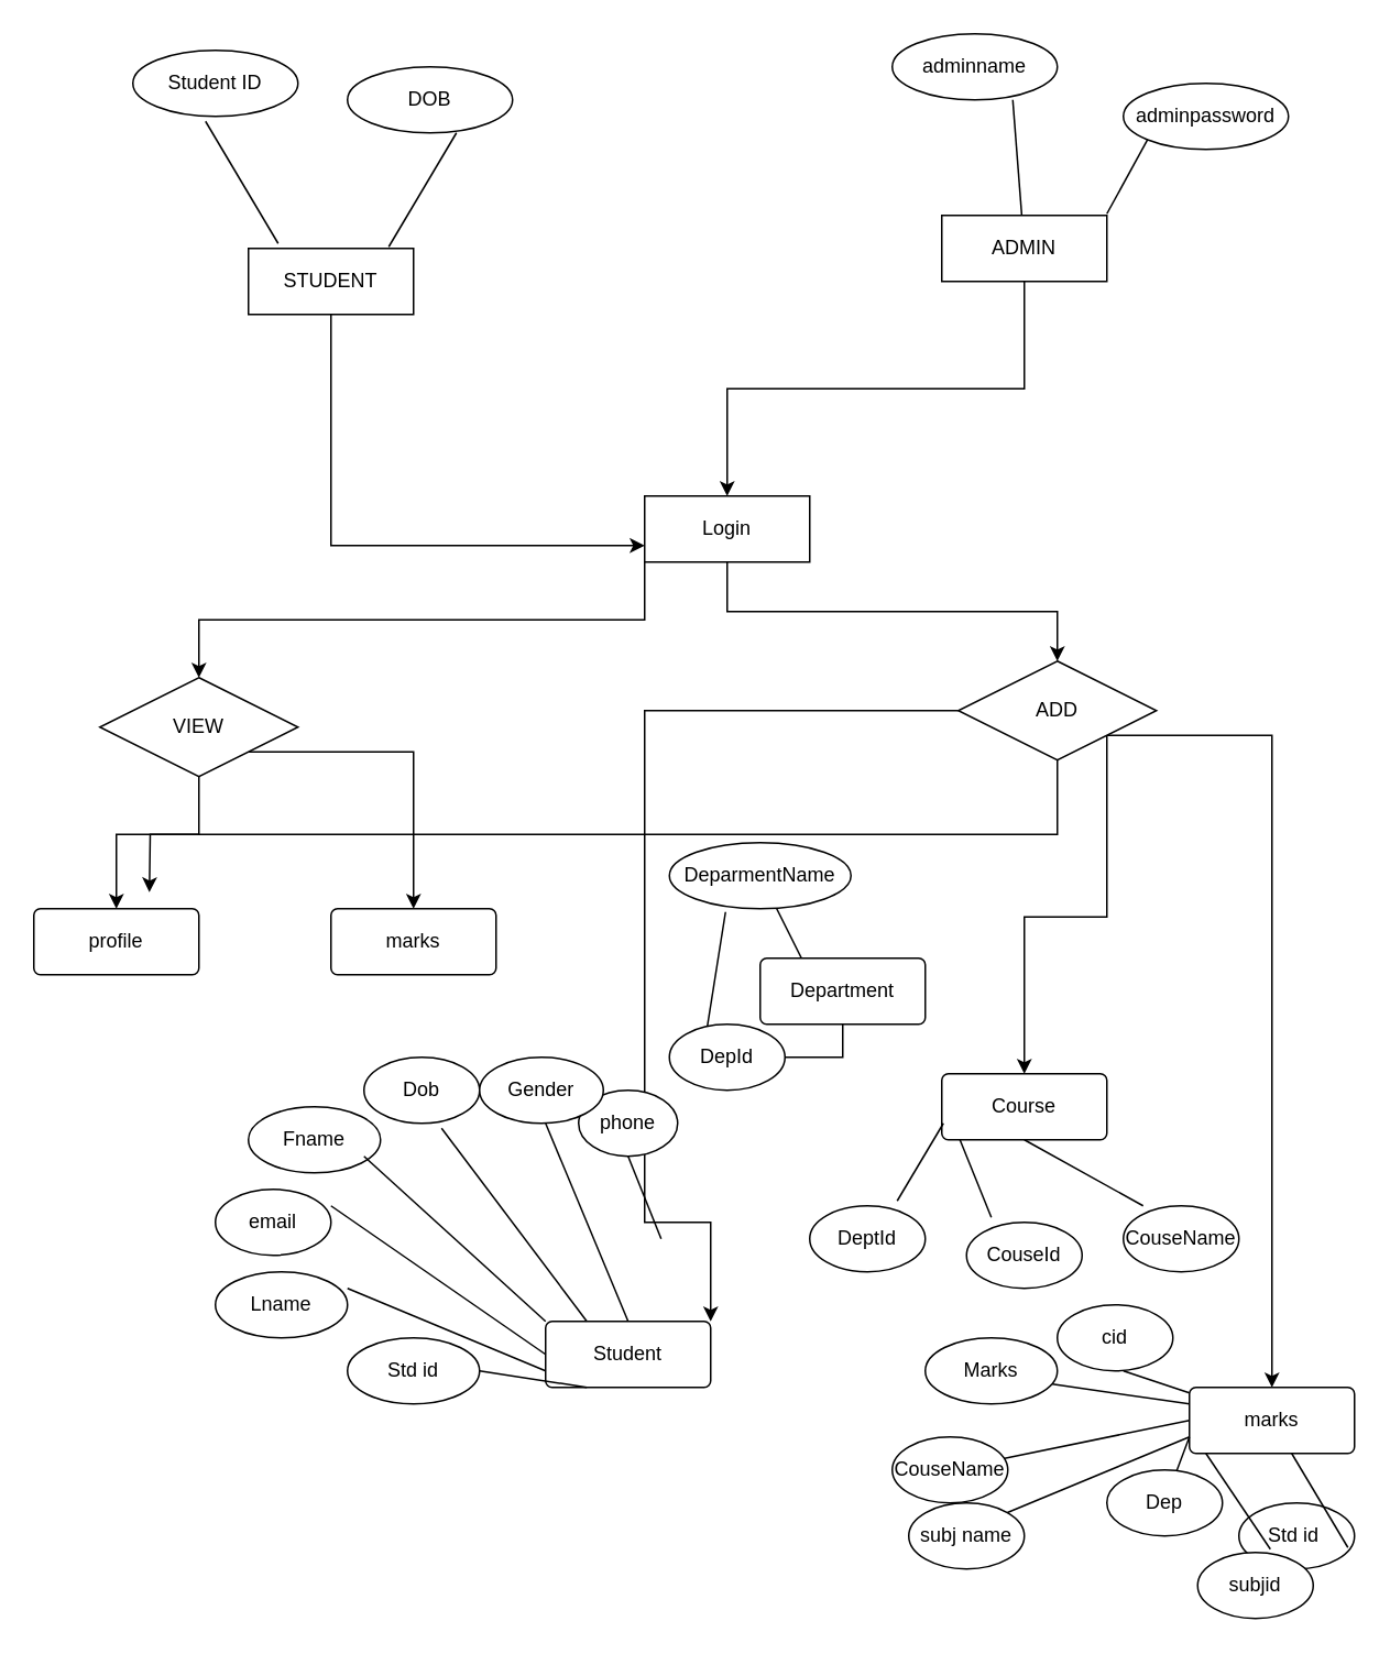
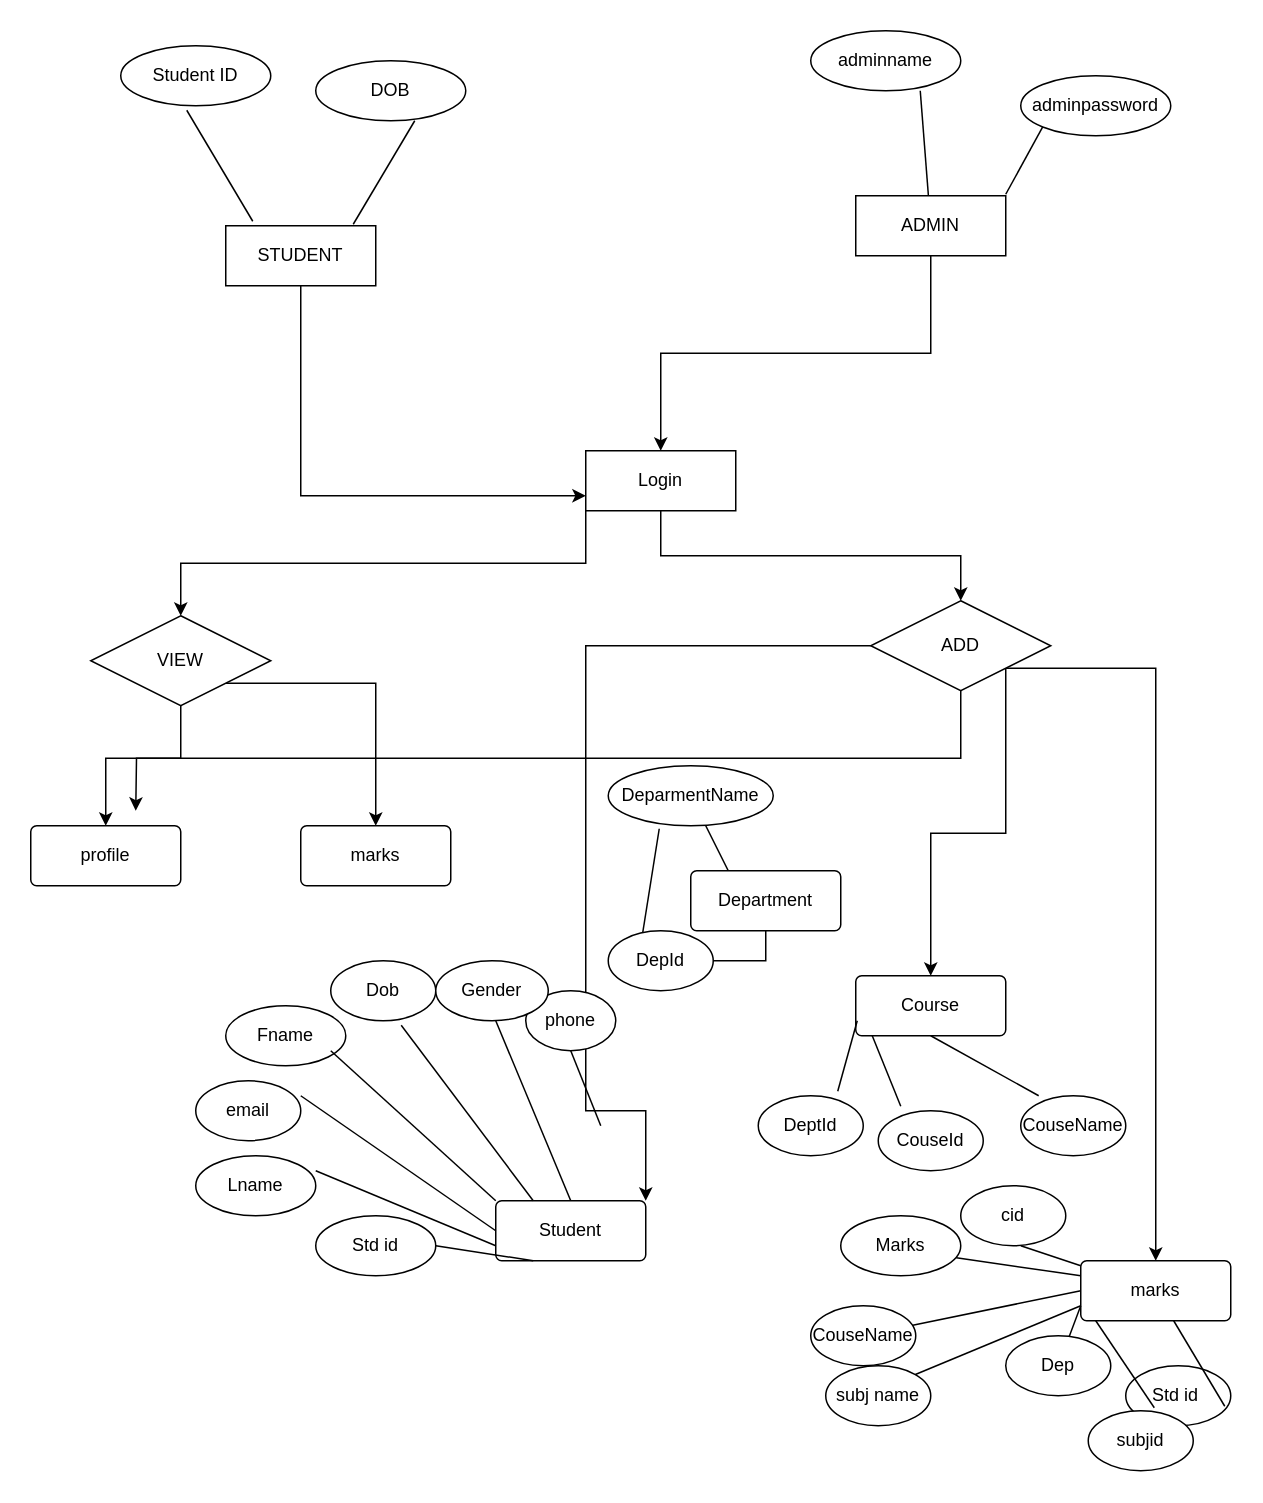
  <mxCell id="0" />
  <mxCell id="1" parent="0" />
  <mxCell id="2" style="edgeStyle=orthogonalEdgeStyle;rounded=0;orthogonalLoop=1;jettySize=auto;html=1;exitX=0.5;exitY=1;exitDx=0;exitDy=0;entryX=0;entryY=0.75;entryDx=0;entryDy=0;" edge="1" parent="1" source="3" target="10"><mxGeometry relative="1" as="geometry"><mxPoint x="380" y="330" as="targetPoint" /></mxGeometry></mxCell>
  <mxCell id="3" value="STUDENT" style="whiteSpace=wrap;html=1;align=center;" vertex="1" parent="1"><mxGeometry x="150" y="150" width="100" height="40" as="geometry" /></mxCell>
  <mxCell id="4" style="edgeStyle=orthogonalEdgeStyle;rounded=0;orthogonalLoop=1;jettySize=auto;html=1;exitX=0.5;exitY=1;exitDx=0;exitDy=0;entryX=0.5;entryY=0;entryDx=0;entryDy=0;" edge="1" parent="1" source="5" target="10"><mxGeometry relative="1" as="geometry" /></mxCell>
  <mxCell id="5" value="ADMIN" style="whiteSpace=wrap;html=1;align=center;" vertex="1" parent="1"><mxGeometry x="570" y="130" width="100" height="40" as="geometry" /></mxCell>
  <mxCell id="6" value="adminname" style="ellipse;whiteSpace=wrap;html=1;align=center;" vertex="1" parent="1"><mxGeometry x="540" y="20" width="100" height="40" as="geometry" /></mxCell>
  <mxCell id="7" value="adminpassword" style="ellipse;whiteSpace=wrap;html=1;align=center;" vertex="1" parent="1"><mxGeometry x="680" y="50" width="100" height="40" as="geometry" /></mxCell>
  <mxCell id="8" style="edgeStyle=orthogonalEdgeStyle;rounded=0;orthogonalLoop=1;jettySize=auto;html=1;exitX=0.5;exitY=1;exitDx=0;exitDy=0;" edge="1" parent="1" source="10" target="18"><mxGeometry relative="1" as="geometry" /></mxCell>
  <mxCell id="9" style="edgeStyle=orthogonalEdgeStyle;rounded=0;orthogonalLoop=1;jettySize=auto;html=1;exitX=0;exitY=1;exitDx=0;exitDy=0;" edge="1" parent="1" source="10" target="28"><mxGeometry relative="1" as="geometry" /></mxCell>
  <mxCell id="10" value="Login" style="whiteSpace=wrap;html=1;align=center;" vertex="1" parent="1"><mxGeometry x="390" y="300" width="100" height="40" as="geometry" /></mxCell>
  <mxCell id="11" value="Student" style="rounded=1;arcSize=10;whiteSpace=wrap;html=1;align=center;" vertex="1" parent="1"><mxGeometry x="330" y="800" width="100" height="40" as="geometry" /></mxCell>
  <mxCell id="12" value="Course" style="rounded=1;arcSize=10;whiteSpace=wrap;html=1;align=center;" vertex="1" parent="1"><mxGeometry x="570" y="650" width="100" height="40" as="geometry" /></mxCell>
  <mxCell id="13" value="" style="edgeStyle=orthogonalEdgeStyle;rounded=0;orthogonalLoop=1;jettySize=auto;html=1;" edge="1" parent="1" source="14" target="47"><mxGeometry relative="1" as="geometry" /></mxCell>
  <mxCell id="14" value="Department" style="rounded=1;arcSize=10;whiteSpace=wrap;html=1;align=center;" vertex="1" parent="1"><mxGeometry x="460" y="580" width="100" height="40" as="geometry" /></mxCell>
  <mxCell id="15" style="edgeStyle=orthogonalEdgeStyle;rounded=0;orthogonalLoop=1;jettySize=auto;html=1;exitX=0;exitY=0.5;exitDx=0;exitDy=0;entryX=1;entryY=0;entryDx=0;entryDy=0;" edge="1" parent="1" source="18" target="11"><mxGeometry relative="1" as="geometry"><Array as="points"><mxPoint x="390" y="430" /><mxPoint x="390" y="740" /><mxPoint x="430" y="740" /></Array></mxGeometry></mxCell>
  <mxCell id="16" style="edgeStyle=orthogonalEdgeStyle;rounded=0;orthogonalLoop=1;jettySize=auto;html=1;exitX=1;exitY=1;exitDx=0;exitDy=0;entryX=0.5;entryY=0;entryDx=0;entryDy=0;" edge="1" parent="1" source="18" target="12"><mxGeometry relative="1" as="geometry" /></mxCell>
  <mxCell id="17" style="edgeStyle=orthogonalEdgeStyle;rounded=0;orthogonalLoop=1;jettySize=auto;html=1;exitX=1;exitY=1;exitDx=0;exitDy=0;" edge="1" parent="1" source="18" target="31"><mxGeometry relative="1" as="geometry" /></mxCell>
  <mxCell id="18" value="ADD" style="shape=rhombus;perimeter=rhombusPerimeter;whiteSpace=wrap;html=1;align=center;" vertex="1" parent="1"><mxGeometry x="580" y="400" width="120" height="60" as="geometry" /></mxCell>
  <mxCell id="19" style="edgeStyle=orthogonalEdgeStyle;rounded=0;orthogonalLoop=1;jettySize=auto;html=1;exitX=0.5;exitY=1;exitDx=0;exitDy=0;" edge="1" parent="1" source="18" target="29"><mxGeometry relative="1" as="geometry" /></mxCell>
  <mxCell id="20" value="" style="endArrow=none;html=1;rounded=0;entryX=0.73;entryY=1;entryDx=0;entryDy=0;entryPerimeter=0;" edge="1" parent="1" source="5" target="6"><mxGeometry relative="1" as="geometry"><mxPoint x="470" y="60" as="sourcePoint" /><mxPoint x="630" y="60" as="targetPoint" /></mxGeometry></mxCell>
  <mxCell id="21" value="" style="endArrow=none;html=1;rounded=0;entryX=0;entryY=1;entryDx=0;entryDy=0;" edge="1" parent="1" target="7"><mxGeometry relative="1" as="geometry"><mxPoint x="670" y="129" as="sourcePoint" /><mxPoint x="830" y="129" as="targetPoint" /></mxGeometry></mxCell>
  <mxCell id="22" value="Student ID" style="ellipse;whiteSpace=wrap;html=1;align=center;" vertex="1" parent="1"><mxGeometry x="80" y="30" width="100" height="40" as="geometry" /></mxCell>
  <mxCell id="23" value="DOB" style="ellipse;whiteSpace=wrap;html=1;align=center;" vertex="1" parent="1"><mxGeometry x="210" y="40" width="100" height="40" as="geometry" /></mxCell>
  <mxCell id="24" value="" style="endArrow=none;html=1;rounded=0;exitX=0.44;exitY=1.075;exitDx=0;exitDy=0;exitPerimeter=0;entryX=0.18;entryY=-0.075;entryDx=0;entryDy=0;entryPerimeter=0;" edge="1" parent="1" source="22" target="3"><mxGeometry relative="1" as="geometry"><mxPoint x="50" y="110" as="sourcePoint" /><mxPoint x="210" y="110" as="targetPoint" /></mxGeometry></mxCell>
  <mxCell id="25" value="" style="endArrow=none;html=1;rounded=0;entryX=0.66;entryY=1;entryDx=0;entryDy=0;entryPerimeter=0;exitX=0.85;exitY=-0.025;exitDx=0;exitDy=0;exitPerimeter=0;" edge="1" parent="1" source="3" target="23"><mxGeometry relative="1" as="geometry"><mxPoint x="190" y="120" as="sourcePoint" /><mxPoint x="350" y="120" as="targetPoint" /></mxGeometry></mxCell>
  <mxCell id="26" style="edgeStyle=orthogonalEdgeStyle;rounded=0;orthogonalLoop=1;jettySize=auto;html=1;exitX=0.5;exitY=1;exitDx=0;exitDy=0;" edge="1" parent="1" source="28"><mxGeometry relative="1" as="geometry"><mxPoint x="90" y="540" as="targetPoint" /></mxGeometry></mxCell>
  <mxCell id="27" style="edgeStyle=orthogonalEdgeStyle;rounded=0;orthogonalLoop=1;jettySize=auto;html=1;exitX=1;exitY=1;exitDx=0;exitDy=0;entryX=0.5;entryY=0;entryDx=0;entryDy=0;" edge="1" parent="1" source="28" target="30"><mxGeometry relative="1" as="geometry" /></mxCell>
  <mxCell id="28" value="VIEW" style="shape=rhombus;perimeter=rhombusPerimeter;whiteSpace=wrap;html=1;align=center;" vertex="1" parent="1"><mxGeometry x="60" y="410" width="120" height="60" as="geometry" /></mxCell>
  <mxCell id="29" value="profile" style="rounded=1;arcSize=10;whiteSpace=wrap;html=1;align=center;" vertex="1" parent="1"><mxGeometry x="20" y="550" width="100" height="40" as="geometry" /></mxCell>
  <mxCell id="30" value="marks" style="rounded=1;arcSize=10;whiteSpace=wrap;html=1;align=center;" vertex="1" parent="1"><mxGeometry x="200" y="550" width="100" height="40" as="geometry" /></mxCell>
  <mxCell id="31" value="marks" style="rounded=1;arcSize=10;whiteSpace=wrap;html=1;align=center;" vertex="1" parent="1"><mxGeometry x="720" y="840" width="100" height="40" as="geometry" /></mxCell>
  <mxCell id="32" value="Fname" style="ellipse;whiteSpace=wrap;html=1;align=center;" vertex="1" parent="1"><mxGeometry x="150" y="670" width="80" height="40" as="geometry" /></mxCell>
  <mxCell id="33" value="Lname" style="ellipse;whiteSpace=wrap;html=1;align=center;" vertex="1" parent="1"><mxGeometry x="130" y="770" width="80" height="40" as="geometry" /></mxCell>
  <mxCell id="34" value="email" style="ellipse;whiteSpace=wrap;html=1;align=center;" vertex="1" parent="1"><mxGeometry x="130" y="720" width="70" height="40" as="geometry" /></mxCell>
  <mxCell id="35" value="phone" style="ellipse;whiteSpace=wrap;html=1;align=center;" vertex="1" parent="1"><mxGeometry x="350" y="660" width="60" height="40" as="geometry" /></mxCell>
  <mxCell id="36" value="Std id" style="ellipse;whiteSpace=wrap;html=1;align=center;" vertex="1" parent="1"><mxGeometry x="210" y="810" width="80" height="40" as="geometry" /></mxCell>
  <mxCell id="37" value="Dob" style="ellipse;whiteSpace=wrap;html=1;align=center;" vertex="1" parent="1"><mxGeometry x="220" y="640" width="70" height="40" as="geometry" /></mxCell>
  <mxCell id="38" value="Gender" style="ellipse;whiteSpace=wrap;html=1;align=center;" vertex="1" parent="1"><mxGeometry x="290" y="640" width="75" height="40" as="geometry" /></mxCell>
  <mxCell id="39" value="" style="endArrow=none;html=1;rounded=0;entryX=0.5;entryY=0;entryDx=0;entryDy=0;" edge="1" parent="1" target="11"><mxGeometry relative="1" as="geometry"><mxPoint x="330" y="680" as="sourcePoint" /><mxPoint x="490" y="680" as="targetPoint" /></mxGeometry></mxCell>
  <mxCell id="40" value="" style="endArrow=none;html=1;rounded=0;entryX=0.25;entryY=0;entryDx=0;entryDy=0;exitX=0.671;exitY=1.075;exitDx=0;exitDy=0;exitPerimeter=0;" edge="1" parent="1" source="37" target="11"><mxGeometry relative="1" as="geometry"><mxPoint x="340" y="690" as="sourcePoint" /><mxPoint x="360" y="750" as="targetPoint" /></mxGeometry></mxCell>
  <mxCell id="41" value="" style="endArrow=none;html=1;rounded=0;entryX=0;entryY=0;entryDx=0;entryDy=0;" edge="1" parent="1" target="11"><mxGeometry relative="1" as="geometry"><mxPoint x="220" y="700" as="sourcePoint" /><mxPoint x="240" y="760" as="targetPoint" /></mxGeometry></mxCell>
  <mxCell id="42" value="" style="endArrow=none;html=1;rounded=0;entryX=0;entryY=0.5;entryDx=0;entryDy=0;" edge="1" parent="1" target="11"><mxGeometry relative="1" as="geometry"><mxPoint x="200" y="730" as="sourcePoint" /><mxPoint x="290" y="760" as="targetPoint" /></mxGeometry></mxCell>
  <mxCell id="43" value="" style="endArrow=none;html=1;rounded=0;entryX=0;entryY=0.75;entryDx=0;entryDy=0;" edge="1" parent="1" target="11"><mxGeometry relative="1" as="geometry"><mxPoint x="210" y="780" as="sourcePoint" /><mxPoint x="290" y="770" as="targetPoint" /></mxGeometry></mxCell>
  <mxCell id="44" value="" style="endArrow=none;html=1;rounded=0;entryX=0.25;entryY=1;entryDx=0;entryDy=0;exitX=1;exitY=0.5;exitDx=0;exitDy=0;" edge="1" parent="1" source="36" target="11"><mxGeometry relative="1" as="geometry"><mxPoint x="380" y="730" as="sourcePoint" /><mxPoint x="400" y="790" as="targetPoint" /></mxGeometry></mxCell>
  <mxCell id="45" value="" style="endArrow=none;html=1;rounded=0;exitX=0.5;exitY=1;exitDx=0;exitDy=0;" edge="1" parent="1" source="35"><mxGeometry relative="1" as="geometry"><mxPoint x="390" y="740" as="sourcePoint" /><mxPoint x="400" y="750" as="targetPoint" /></mxGeometry></mxCell>
  <mxCell id="46" value="DeparmentName" style="ellipse;whiteSpace=wrap;html=1;align=center;" vertex="1" parent="1"><mxGeometry x="405" y="510" width="110" height="40" as="geometry" /></mxCell>
  <mxCell id="47" value="DepId" style="ellipse;whiteSpace=wrap;html=1;align=center;" vertex="1" parent="1"><mxGeometry x="405" y="620" width="70" height="40" as="geometry" /></mxCell>
  <mxCell id="48" value="" style="endArrow=none;html=1;rounded=0;entryX=0.25;entryY=0;entryDx=0;entryDy=0;" edge="1" parent="1" source="46" target="14"><mxGeometry relative="1" as="geometry"><mxPoint x="410" y="580" as="sourcePoint" /><mxPoint x="498" y="647" as="targetPoint" /></mxGeometry></mxCell>
  <mxCell id="49" value="" style="endArrow=none;html=1;rounded=0;entryX=0.329;entryY=0.025;entryDx=0;entryDy=0;exitX=0.309;exitY=1.05;exitDx=0;exitDy=0;exitPerimeter=0;entryPerimeter=0;" edge="1" parent="1" source="46" target="47"><mxGeometry relative="1" as="geometry"><mxPoint x="480" y="560" as="sourcePoint" /><mxPoint x="495" y="590" as="targetPoint" /></mxGeometry></mxCell>
- <mxCell id="50" value="DeptId" style="ellipse;whiteSpace=wrap;html=1;align=center;" vertex="1" parent="1"><mxGeometry x="490" y="730" width="70" height="40" as="geometry" /></mxCell>
+ <mxCell id="50" value="DeptId" style="ellipse;whiteSpace=wrap;html=1;align=center;" vertex="1" parent="1"><mxGeometry x="505" y="730" width="70" height="40" as="geometry" /></mxCell>
  <mxCell id="51" value="CouseId" style="ellipse;whiteSpace=wrap;html=1;align=center;" vertex="1" parent="1"><mxGeometry x="585" y="740" width="70" height="40" as="geometry" /></mxCell>
  <mxCell id="52" value="CouseName" style="ellipse;whiteSpace=wrap;html=1;align=center;" vertex="1" parent="1"><mxGeometry x="680" y="730" width="70" height="40" as="geometry" /></mxCell>
  <mxCell id="53" value="" style="endArrow=none;html=1;rounded=0;entryX=0.757;entryY=-0.075;entryDx=0;entryDy=0;exitX=0.309;exitY=1.05;exitDx=0;exitDy=0;exitPerimeter=0;entryPerimeter=0;" edge="1" parent="1" target="50"><mxGeometry relative="1" as="geometry"><mxPoint x="571" y="680" as="sourcePoint" /><mxPoint x="560" y="749" as="targetPoint" /></mxGeometry></mxCell>
  <mxCell id="54" value="" style="endArrow=none;html=1;rounded=0;exitX=0.309;exitY=1.05;exitDx=0;exitDy=0;exitPerimeter=0;" edge="1" parent="1"><mxGeometry relative="1" as="geometry"><mxPoint x="581" y="690" as="sourcePoint" /><mxPoint x="600" y="737" as="targetPoint" /></mxGeometry></mxCell>
  <mxCell id="55" value="" style="endArrow=none;html=1;rounded=0;entryX=0.171;entryY=0;entryDx=0;entryDy=0;exitX=0.5;exitY=1;exitDx=0;exitDy=0;entryPerimeter=0;" edge="1" parent="1" source="12" target="52"><mxGeometry relative="1" as="geometry"><mxPoint x="591" y="700" as="sourcePoint" /><mxPoint x="563" y="747" as="targetPoint" /></mxGeometry></mxCell>
  <mxCell id="56" value="Std id&amp;nbsp;" style="ellipse;whiteSpace=wrap;html=1;align=center;" vertex="1" parent="1"><mxGeometry x="750" y="910" width="70" height="40" as="geometry" /></mxCell>
  <mxCell id="57" value="Dep" style="ellipse;whiteSpace=wrap;html=1;align=center;" vertex="1" parent="1"><mxGeometry x="670" y="890" width="70" height="40" as="geometry" /></mxCell>
  <mxCell id="58" value="cid" style="ellipse;whiteSpace=wrap;html=1;align=center;" vertex="1" parent="1"><mxGeometry x="640" y="790" width="70" height="40" as="geometry" /></mxCell>
  <mxCell id="59" value="CouseName" style="ellipse;whiteSpace=wrap;html=1;align=center;" vertex="1" parent="1"><mxGeometry x="540" y="870" width="70" height="40" as="geometry" /></mxCell>
  <mxCell id="60" value="subjid" style="ellipse;whiteSpace=wrap;html=1;align=center;" vertex="1" parent="1"><mxGeometry x="725" y="940" width="70" height="40" as="geometry" /></mxCell>
  <mxCell id="61" value="subj name" style="ellipse;whiteSpace=wrap;html=1;align=center;" vertex="1" parent="1"><mxGeometry x="550" y="910" width="70" height="40" as="geometry" /></mxCell>
  <mxCell id="62" value="Marks" style="ellipse;whiteSpace=wrap;html=1;align=center;" vertex="1" parent="1"><mxGeometry x="560" y="810" width="80" height="40" as="geometry" /></mxCell>
  <mxCell id="63" value="" style="endArrow=none;html=1;rounded=0;" edge="1" parent="1" target="31"><mxGeometry relative="1" as="geometry"><mxPoint x="680" y="830" as="sourcePoint" /><mxPoint x="840" y="830" as="targetPoint" /></mxGeometry></mxCell>
  <mxCell id="64" value="" style="endArrow=none;html=1;rounded=0;exitX=0.963;exitY=0.7;exitDx=0;exitDy=0;exitPerimeter=0;entryX=0;entryY=0.25;entryDx=0;entryDy=0;" edge="1" parent="1" source="62" target="31"><mxGeometry relative="1" as="geometry"><mxPoint x="690" y="840" as="sourcePoint" /><mxPoint x="710" y="853" as="targetPoint" /></mxGeometry></mxCell>
  <mxCell id="65" value="" style="endArrow=none;html=1;rounded=0;exitX=0.971;exitY=0.325;exitDx=0;exitDy=0;exitPerimeter=0;entryX=0;entryY=0.5;entryDx=0;entryDy=0;" edge="1" parent="1" source="59" target="31"><mxGeometry relative="1" as="geometry"><mxPoint x="700" y="850" as="sourcePoint" /><mxPoint x="710" y="863" as="targetPoint" /></mxGeometry></mxCell>
  <mxCell id="66" value="" style="endArrow=none;html=1;rounded=0;" edge="1" parent="1" target="57"><mxGeometry relative="1" as="geometry"><mxPoint x="720" y="870" as="sourcePoint" /><mxPoint x="760" y="883" as="targetPoint" /></mxGeometry></mxCell>
  <mxCell id="67" value="" style="endArrow=none;html=1;rounded=0;entryX=0.629;entryY=-0.05;entryDx=0;entryDy=0;entryPerimeter=0;" edge="1" parent="1" target="60"><mxGeometry relative="1" as="geometry"><mxPoint x="730" y="880" as="sourcePoint" /><mxPoint x="770" y="893" as="targetPoint" /></mxGeometry></mxCell>
  <mxCell id="68" value="" style="endArrow=none;html=1;rounded=0;entryX=0.943;entryY=0.675;entryDx=0;entryDy=0;entryPerimeter=0;" edge="1" parent="1" source="31" target="56"><mxGeometry relative="1" as="geometry"><mxPoint x="740" y="890" as="sourcePoint" /><mxPoint x="780" y="903" as="targetPoint" /></mxGeometry></mxCell>
  <mxCell id="69" value="" style="endArrow=none;html=1;rounded=0;entryX=1;entryY=0;entryDx=0;entryDy=0;" edge="1" parent="1" target="61"><mxGeometry relative="1" as="geometry"><mxPoint x="720" y="870" as="sourcePoint" /><mxPoint x="790" y="913" as="targetPoint" /></mxGeometry></mxCell>
